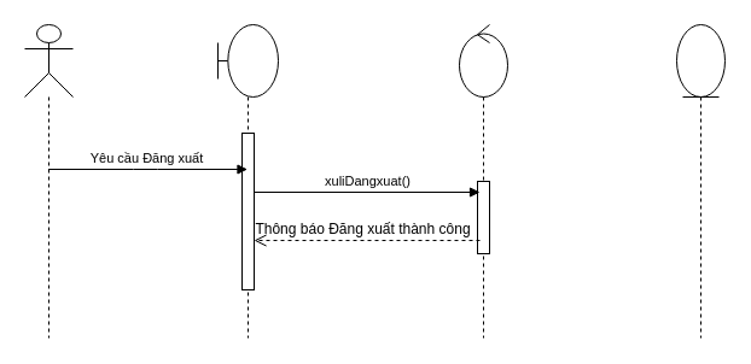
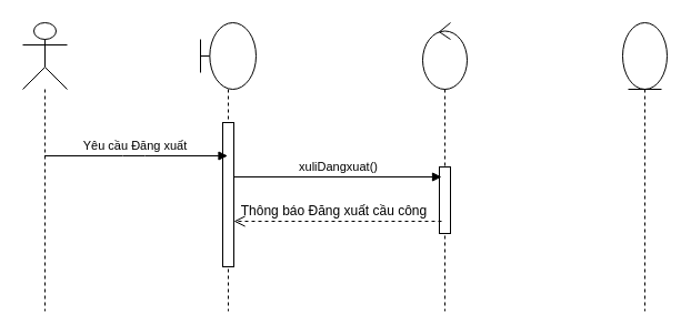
  <mxCell id="0" />
  <mxCell id="1" parent="0" />
  <mxCell id="2" value="" style="shape=umlLifeline;participant=umlActor;perimeter=lifelinePerimeter;whiteSpace=wrap;html=1;container=1;collapsible=0;recursiveResize=0;verticalAlign=top;spacingTop=36;outlineConnect=0;size=60;" parent="1" vertex="1"><mxGeometry x="20" y="20" width="40" height="260" as="geometry" /></mxCell>
  <mxCell id="3" value="" style="shape=umlLifeline;participant=umlBoundary;perimeter=lifelinePerimeter;whiteSpace=wrap;html=1;container=1;collapsible=0;recursiveResize=0;verticalAlign=top;spacingTop=36;outlineConnect=0;size=60;" parent="1" vertex="1"><mxGeometry x="180" y="20" width="50" height="260" as="geometry" /></mxCell>
  <mxCell id="4" value="" style="html=1;points=[];perimeter=orthogonalPerimeter;" parent="3" vertex="1"><mxGeometry x="20" y="90" width="10" height="130" as="geometry" /></mxCell>
  <mxCell id="5" value="" style="shape=umlLifeline;participant=umlControl;perimeter=lifelinePerimeter;whiteSpace=wrap;html=1;container=1;collapsible=0;recursiveResize=0;verticalAlign=top;spacingTop=36;outlineConnect=0;size=60;" parent="1" vertex="1"><mxGeometry x="380" y="20" width="40" height="260" as="geometry" /></mxCell>
  <mxCell id="6" value="" style="html=1;points=[];perimeter=orthogonalPerimeter;" parent="5" vertex="1"><mxGeometry x="15" y="130" width="10" height="60" as="geometry" /></mxCell>
  <mxCell id="7" value="" style="shape=umlLifeline;participant=umlEntity;perimeter=lifelinePerimeter;whiteSpace=wrap;html=1;container=1;collapsible=0;recursiveResize=0;verticalAlign=top;spacingTop=36;outlineConnect=0;size=60;" parent="1" vertex="1"><mxGeometry x="560" y="20" width="40" height="260" as="geometry" /></mxCell>
  <mxCell id="8" value="Yêu cầu Đăng xuất" style="html=1;verticalAlign=bottom;endArrow=block;" parent="1" source="2" target="3" edge="1"><mxGeometry x="-0.024" width="80" relative="1" as="geometry"><mxPoint x="320" y="240" as="sourcePoint" /><mxPoint x="400" y="240" as="targetPoint" /><Array as="points"><mxPoint x="120" y="140" /></Array><mxPoint as="offset" /></mxGeometry></mxCell>
  <mxCell id="9" value="xuliDangxuat()" style="html=1;verticalAlign=bottom;endArrow=block;entryX=0.2;entryY=0.15;entryDx=0;entryDy=0;entryPerimeter=0;" parent="1" target="6" edge="1" source="4"><mxGeometry width="80" relative="1" as="geometry"><mxPoint x="210" y="240" as="sourcePoint" /><mxPoint x="390" y="240" as="targetPoint" /><Array as="points" /></mxGeometry></mxCell>
  <mxCell id="10" value="" style="html=1;verticalAlign=bottom;endArrow=open;dashed=1;endSize=8;exitX=0.2;exitY=0.817;exitDx=0;exitDy=0;exitPerimeter=0;" parent="1" source="6" edge="1" target="4"><mxGeometry x="-0.176" y="-9" relative="1" as="geometry"><mxPoint x="390" y="280" as="sourcePoint" /><mxPoint x="210" y="279" as="targetPoint" /><mxPoint as="offset" /></mxGeometry></mxCell>
- <mxCell id="11" value="Thông báo Đăng xuất thành công" style="text;html=1;align=center;verticalAlign=middle;resizable=0;points=[];autosize=1;" parent="1" vertex="1"><mxGeometry x="205" y="180" width="190" height="20" as="geometry" /></mxCell>
+ <mxCell id="11" value="Thông báo Đăng xuất cầu công" style="text;html=1;align=center;verticalAlign=middle;resizable=0;points=[];autosize=1;" parent="1" vertex="1"><mxGeometry x="205" y="180" width="190" height="20" as="geometry" /></mxCell>
